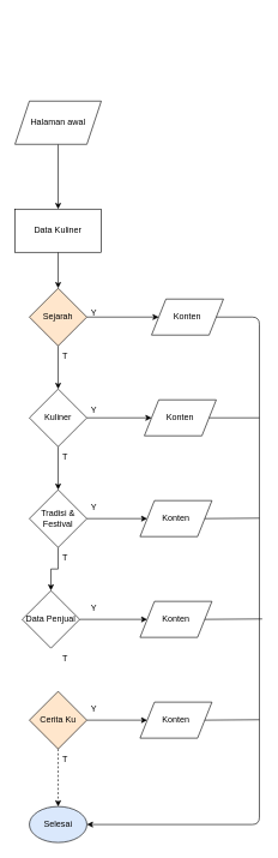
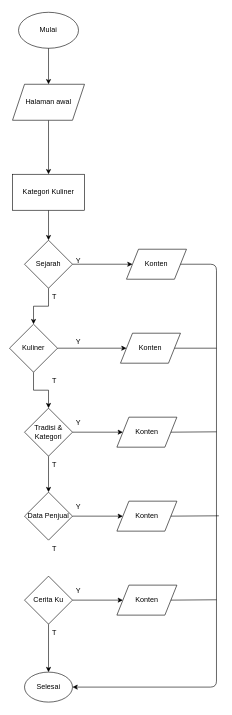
  <mxCell id="0" />
  <mxCell id="1" parent="0" />
+ <mxCell id="2" value="Mulai" style="ellipse;whiteSpace=wrap;html=1;" vertex="1" parent="1"><mxGeometry x="30" y="20" width="100" height="60" as="geometry" /></mxCell>
  <mxCell id="3" value="" style="edgeStyle=orthogonalEdgeStyle;rounded=0;orthogonalLoop=1;jettySize=auto;html=1;" edge="1" parent="1" source="4" target="7"><mxGeometry relative="1" as="geometry" /></mxCell>
  <mxCell id="4" value="Halaman awal" style="shape=parallelogram;perimeter=parallelogramPerimeter;whiteSpace=wrap;html=1;fixedSize=1;" vertex="1" parent="1"><mxGeometry x="20" y="140" width="120" height="60" as="geometry" /></mxCell>
+ <mxCell id="5" value="" style="endArrow=classic;html=1;exitX=0.5;exitY=1;exitDx=0;exitDy=0;entryX=0.5;entryY=0;entryDx=0;entryDy=0;" edge="1" parent="1" source="2" target="4"><mxGeometry width="50" height="50" relative="1" as="geometry"><mxPoint x="120" y="140" as="sourcePoint" /><mxPoint x="170" y="90" as="targetPoint" /></mxGeometry></mxCell>
  <mxCell id="6" value="" style="edgeStyle=orthogonalEdgeStyle;rounded=0;orthogonalLoop=1;jettySize=auto;html=1;" edge="1" parent="1" source="7" target="21"><mxGeometry relative="1" as="geometry" /></mxCell>
- <mxCell id="7" value="Data Kuliner" style="rounded=0;whiteSpace=wrap;html=1;" vertex="1" parent="1"><mxGeometry x="20" y="290" width="120" height="60" as="geometry" /></mxCell>
+ <mxCell id="7" value="Kategori Kuliner" style="rounded=0;whiteSpace=wrap;html=1;" vertex="1" parent="1"><mxGeometry x="20" y="290" width="120" height="60" as="geometry" /></mxCell>
  <mxCell id="8" value="" style="edgeStyle=orthogonalEdgeStyle;rounded=0;orthogonalLoop=1;jettySize=auto;html=1;" edge="1" parent="1" source="10" target="13"><mxGeometry relative="1" as="geometry" /></mxCell>
  <mxCell id="9" value="" style="edgeStyle=orthogonalEdgeStyle;rounded=0;orthogonalLoop=1;jettySize=auto;html=1;" edge="1" parent="1" source="10" target="34"><mxGeometry relative="1" as="geometry" /></mxCell>
- <mxCell id="10" value="Kuliner" style="rhombus;whiteSpace=wrap;html=1;" vertex="1" parent="1"><mxGeometry x="40" y="540" width="80" height="80" as="geometry" /></mxCell>
+ <mxCell id="10" value="Kuliner" style="rhombus;whiteSpace=wrap;html=1;" vertex="1" parent="1"><mxGeometry x="15" y="540" width="80" height="80" as="geometry" /></mxCell>
  <mxCell id="11" value="" style="edgeStyle=orthogonalEdgeStyle;rounded=0;orthogonalLoop=1;jettySize=auto;html=1;" edge="1" parent="1" source="13" target="18"><mxGeometry relative="1" as="geometry" /></mxCell>
  <mxCell id="12" value="" style="edgeStyle=orthogonalEdgeStyle;rounded=0;orthogonalLoop=1;jettySize=auto;html=1;" edge="1" parent="1" source="13" target="35"><mxGeometry relative="1" as="geometry" /></mxCell>
- <mxCell id="13" value="Tradisi &amp;amp; Festival" style="rhombus;whiteSpace=wrap;html=1;" vertex="1" parent="1"><mxGeometry x="40" y="680" width="80" height="80" as="geometry" /></mxCell>
- <mxCell id="14" value="" style="edgeStyle=orthogonalEdgeStyle;rounded=0;orthogonalLoop=1;jettySize=auto;html=1;dashed=1;" edge="1" parent="1" source="16" target="32"><mxGeometry relative="1" as="geometry" /></mxCell>
+ <mxCell id="13" value="Tradisi &amp;amp; Kategori" style="rhombus;whiteSpace=wrap;html=1;" vertex="1" parent="1"><mxGeometry x="40" y="680" width="80" height="80" as="geometry" /></mxCell>
+ <mxCell id="14" value="" style="edgeStyle=orthogonalEdgeStyle;rounded=0;orthogonalLoop=1;jettySize=auto;html=1;" edge="1" parent="1" source="16" target="32"><mxGeometry relative="1" as="geometry" /></mxCell>
  <mxCell id="15" value="" style="edgeStyle=orthogonalEdgeStyle;rounded=0;orthogonalLoop=1;jettySize=auto;html=1;" edge="1" parent="1" source="16" target="37"><mxGeometry relative="1" as="geometry" /></mxCell>
- <mxCell id="16" value="Cerita Ku" style="rhombus;whiteSpace=wrap;html=1;fillColor=#ffe6cc;" vertex="1" parent="1"><mxGeometry x="40" y="960" width="80" height="80" as="geometry" /></mxCell>
+ <mxCell id="16" value="Cerita Ku" style="rhombus;whiteSpace=wrap;html=1;" vertex="1" parent="1"><mxGeometry x="40" y="960" width="80" height="80" as="geometry" /></mxCell>
  <mxCell id="17" value="" style="edgeStyle=orthogonalEdgeStyle;rounded=0;orthogonalLoop=1;jettySize=auto;html=1;" edge="1" parent="1" source="18" target="36"><mxGeometry relative="1" as="geometry" /></mxCell>
- <mxCell id="18" value="Data Penjual" style="rhombus;whiteSpace=wrap;html=1;" vertex="1" parent="1"><mxGeometry x="30" y="820" width="80" height="80" as="geometry" /></mxCell>
+ <mxCell id="18" value="Data Penjual" style="rhombus;whiteSpace=wrap;html=1;" vertex="1" parent="1"><mxGeometry x="40" y="820" width="80" height="80" as="geometry" /></mxCell>
  <mxCell id="19" value="" style="edgeStyle=orthogonalEdgeStyle;rounded=0;orthogonalLoop=1;jettySize=auto;html=1;" edge="1" parent="1" source="21" target="10"><mxGeometry relative="1" as="geometry" /></mxCell>
  <mxCell id="20" value="" style="edgeStyle=orthogonalEdgeStyle;rounded=0;orthogonalLoop=1;jettySize=auto;html=1;" edge="1" parent="1" source="21" target="33"><mxGeometry relative="1" as="geometry" /></mxCell>
- <mxCell id="21" value="Sejarah" style="rhombus;whiteSpace=wrap;html=1;fillColor=#ffe6cc;" vertex="1" parent="1"><mxGeometry x="40" y="400" width="80" height="80" as="geometry" /></mxCell>
+ <mxCell id="21" value="Sejarah" style="rhombus;whiteSpace=wrap;html=1;" vertex="1" parent="1"><mxGeometry x="40" y="400" width="80" height="80" as="geometry" /></mxCell>
  <mxCell id="22" value="Y" style="text;html=1;strokeColor=none;fillColor=none;align=center;verticalAlign=middle;whiteSpace=wrap;rounded=0;" vertex="1" parent="1"><mxGeometry x="120" y="430" width="20" height="10" as="geometry" /></mxCell>
  <mxCell id="23" value="Y" style="text;html=1;strokeColor=none;fillColor=none;align=center;verticalAlign=middle;whiteSpace=wrap;rounded=0;" vertex="1" parent="1"><mxGeometry x="120" y="564.5" width="20" height="10" as="geometry" /></mxCell>
  <mxCell id="24" value="Y" style="text;html=1;strokeColor=none;fillColor=none;align=center;verticalAlign=middle;whiteSpace=wrap;rounded=0;" vertex="1" parent="1"><mxGeometry x="120" y="840" width="20" height="10" as="geometry" /></mxCell>
  <mxCell id="25" value="Y" style="text;html=1;strokeColor=none;fillColor=none;align=center;verticalAlign=middle;whiteSpace=wrap;rounded=0;" vertex="1" parent="1"><mxGeometry x="120" y="980" width="20" height="10" as="geometry" /></mxCell>
  <mxCell id="26" value="Y" style="text;html=1;strokeColor=none;fillColor=none;align=center;verticalAlign=middle;whiteSpace=wrap;rounded=0;" vertex="1" parent="1"><mxGeometry x="120" y="700" width="20" height="10" as="geometry" /></mxCell>
  <mxCell id="27" value="T" style="text;html=1;strokeColor=none;fillColor=none;align=center;verticalAlign=middle;whiteSpace=wrap;rounded=0;" vertex="1" parent="1"><mxGeometry x="80" y="1050" width="20" height="10" as="geometry" /></mxCell>
  <mxCell id="28" value="T" style="text;html=1;strokeColor=none;fillColor=none;align=center;verticalAlign=middle;whiteSpace=wrap;rounded=0;" vertex="1" parent="1"><mxGeometry x="80" y="910" width="20" height="10" as="geometry" /></mxCell>
  <mxCell id="29" value="T" style="text;html=1;strokeColor=none;fillColor=none;align=center;verticalAlign=middle;whiteSpace=wrap;rounded=0;" vertex="1" parent="1"><mxGeometry x="80" y="770" width="20" height="10" as="geometry" /></mxCell>
  <mxCell id="30" value="T" style="text;html=1;strokeColor=none;fillColor=none;align=center;verticalAlign=middle;whiteSpace=wrap;rounded=0;" vertex="1" parent="1"><mxGeometry x="80" y="630" width="20" height="10" as="geometry" /></mxCell>
  <mxCell id="31" value="T" style="text;html=1;strokeColor=none;fillColor=none;align=center;verticalAlign=middle;whiteSpace=wrap;rounded=0;" vertex="1" parent="1"><mxGeometry x="80" y="490" width="20" height="10" as="geometry" /></mxCell>
- <mxCell id="32" value="Selesai" style="ellipse;whiteSpace=wrap;html=1;fillColor=#dae8fc;" vertex="1" parent="1"><mxGeometry x="40" y="1120" width="80" height="50" as="geometry" /></mxCell>
+ <mxCell id="32" value="Selesai" style="ellipse;whiteSpace=wrap;html=1;" vertex="1" parent="1"><mxGeometry x="40" y="1120" width="80" height="50" as="geometry" /></mxCell>
  <mxCell id="33" value="Konten" style="shape=parallelogram;perimeter=parallelogramPerimeter;whiteSpace=wrap;html=1;fixedSize=1;" vertex="1" parent="1"><mxGeometry x="210" y="415" width="100" height="50" as="geometry" /></mxCell>
  <mxCell id="34" value="Konten" style="shape=parallelogram;perimeter=parallelogramPerimeter;whiteSpace=wrap;html=1;fixedSize=1;" vertex="1" parent="1"><mxGeometry x="200" y="555" width="100" height="50" as="geometry" /></mxCell>
  <mxCell id="35" value="Konten" style="shape=parallelogram;perimeter=parallelogramPerimeter;whiteSpace=wrap;html=1;fixedSize=1;" vertex="1" parent="1"><mxGeometry x="194" y="695" width="100" height="50" as="geometry" /></mxCell>
  <mxCell id="36" value="Konten" style="shape=parallelogram;perimeter=parallelogramPerimeter;whiteSpace=wrap;html=1;fixedSize=1;" vertex="1" parent="1"><mxGeometry x="194" y="835" width="100" height="50" as="geometry" /></mxCell>
  <mxCell id="37" value="Konten" style="shape=parallelogram;perimeter=parallelogramPerimeter;whiteSpace=wrap;html=1;fixedSize=1;" vertex="1" parent="1"><mxGeometry x="194" y="975" width="100" height="50" as="geometry" /></mxCell>
  <mxCell id="38" value="" style="endArrow=classic;html=1;exitX=1;exitY=0.5;exitDx=0;exitDy=0;entryX=1;entryY=0.5;entryDx=0;entryDy=0;" edge="1" parent="1" source="33" target="32"><mxGeometry width="50" height="50" relative="1" as="geometry"><mxPoint x="350" y="520" as="sourcePoint" /><mxPoint x="400" y="470" as="targetPoint" /><Array as="points"><mxPoint x="360" y="440" /><mxPoint x="360" y="1145" /></Array></mxGeometry></mxCell>
  <mxCell id="39" value="" style="endArrow=none;html=1;exitX=1;exitY=0.5;exitDx=0;exitDy=0;" edge="1" parent="1" source="34"><mxGeometry width="50" height="50" relative="1" as="geometry"><mxPoint x="310" y="620" as="sourcePoint" /><mxPoint x="360" y="580" as="targetPoint" /></mxGeometry></mxCell>
  <mxCell id="40" value="" style="endArrow=none;html=1;exitX=1;exitY=0.5;exitDx=0;exitDy=0;" edge="1" parent="1" source="35"><mxGeometry width="50" height="50" relative="1" as="geometry"><mxPoint x="290" y="719.41" as="sourcePoint" /><mxPoint x="360" y="719.41" as="targetPoint" /></mxGeometry></mxCell>
  <mxCell id="41" value="" style="endArrow=none;html=1;exitX=1;exitY=0.5;exitDx=0;exitDy=0;" edge="1" parent="1" source="36"><mxGeometry width="50" height="50" relative="1" as="geometry"><mxPoint x="294" y="859.41" as="sourcePoint" /><mxPoint x="364" y="859.41" as="targetPoint" /></mxGeometry></mxCell>
  <mxCell id="42" value="" style="endArrow=none;html=1;exitX=1;exitY=0.5;exitDx=0;exitDy=0;" edge="1" parent="1" source="37"><mxGeometry width="50" height="50" relative="1" as="geometry"><mxPoint x="290" y="999.41" as="sourcePoint" /><mxPoint x="360" y="999.41" as="targetPoint" /></mxGeometry></mxCell>
